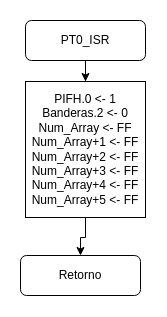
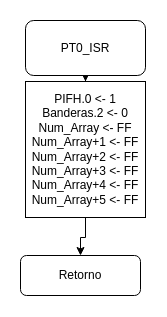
  <mxCell id="0" />
  <mxCell id="1" parent="0" />
  <mxCell id="2" value="" style="edgeStyle=orthogonalEdgeStyle;rounded=0;orthogonalLoop=1;jettySize=auto;html=1;" edge="1" parent="1" source="3" target="6"><mxGeometry relative="1" as="geometry" /></mxCell>
- <mxCell id="3" value="PT0_ISR" style="rounded=1;whiteSpace=wrap;html=1;" vertex="1" parent="1"><mxGeometry x="25" y="20" width="120" height="40" as="geometry" /></mxCell>
+ <mxCell id="3" value="PT0_ISR" style="rounded=1;whiteSpace=wrap;html=1;" vertex="1" parent="1"><mxGeometry x="25" y="20" width="120" height="55" as="geometry" /></mxCell>
  <mxCell id="4" value="Retorno" style="rounded=1;whiteSpace=wrap;html=1;" vertex="1" parent="1"><mxGeometry x="20" y="255" width="120" height="40" as="geometry" /></mxCell>
  <mxCell id="5" value="" style="edgeStyle=orthogonalEdgeStyle;rounded=0;orthogonalLoop=1;jettySize=auto;html=1;" edge="1" parent="1" source="6" target="4"><mxGeometry relative="1" as="geometry" /></mxCell>
  <mxCell id="6" value="&lt;div&gt;PIFH.0 &amp;lt;- 1&lt;/div&gt;&lt;div&gt;Banderas.2 &amp;lt;- 0&lt;/div&gt;&lt;div&gt;Num_Array &amp;lt;- FF&lt;/div&gt;&lt;div&gt;Num_Array+1 &amp;lt;- FF&lt;/div&gt;&lt;div&gt;Num_Array+2 &amp;lt;- FF&lt;/div&gt;&lt;div&gt;Num_Array+3 &amp;lt;- FF&lt;/div&gt;&lt;div&gt;Num_Array+4 &amp;lt;- FF&lt;/div&gt;&lt;div&gt;Num_Array+5 &amp;lt;- FF&lt;/div&gt;" style="rounded=0;whiteSpace=wrap;html=1;" vertex="1" parent="1"><mxGeometry x="25" y="81" width="120" height="136" as="geometry" /></mxCell>
